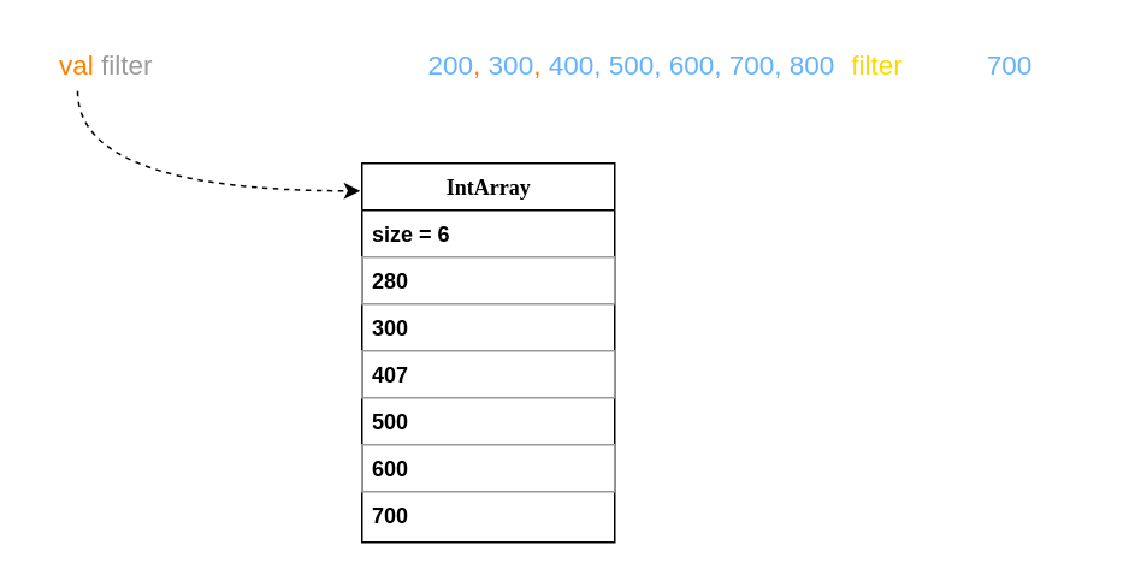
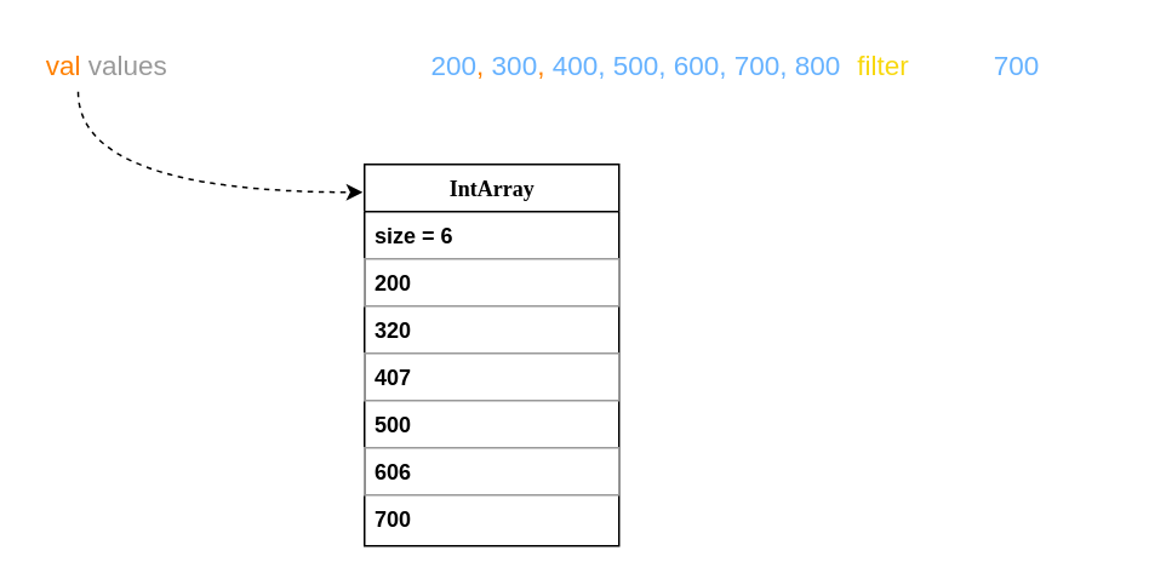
  <mxCell id="0" />
  <mxCell id="1" parent="0" />
  <mxCell id="2" value="IntArray" style="swimlane;html=1;fontStyle=1;align=center;verticalAlign=top;childLayout=stackLayout;horizontal=1;startSize=26;horizontalStack=0;resizeParent=1;resizeLast=0;collapsible=1;marginBottom=0;swimlaneFillColor=#ffffff;rounded=0;shadow=0;comic=0;labelBackgroundColor=default;strokeWidth=1;fillColor=none;fontFamily=Verdana;fontSize=12" parent="1" vertex="1"><mxGeometry x="200" y="90" width="140" height="210" as="geometry" /></mxCell>
  <mxCell id="3" value="size = 6" style="text;html=1;align=left;verticalAlign=top;spacingLeft=4;spacingRight=4;whiteSpace=wrap;overflow=hidden;rotatable=0;points=[[0,0.5],[1,0.5]];portConstraint=eastwest;fontColor=#000000;fontStyle=1" parent="2" vertex="1"><mxGeometry y="26" width="140" height="26" as="geometry" /></mxCell>
- <mxCell id="4" value="280" style="text;html=1;strokeColor=#999999;fillColor=none;align=left;verticalAlign=top;spacingLeft=4;spacingRight=4;whiteSpace=wrap;overflow=hidden;rotatable=0;points=[[0,0.5],[1,0.5]];portConstraint=eastwest;fontColor=#000000;fontStyle=1" parent="2" vertex="1"><mxGeometry y="52" width="140" height="26" as="geometry" /></mxCell>
- <mxCell id="5" value="300" style="text;html=1;strokeColor=none;fillColor=none;align=left;verticalAlign=top;spacingLeft=4;spacingRight=4;whiteSpace=wrap;overflow=hidden;rotatable=0;points=[[0,0.5],[1,0.5]];portConstraint=eastwest;fontColor=#000000;fontStyle=1" parent="2" vertex="1"><mxGeometry y="78" width="140" height="26" as="geometry" /></mxCell>
+ <mxCell id="4" value="200" style="text;html=1;strokeColor=#999999;fillColor=none;align=left;verticalAlign=top;spacingLeft=4;spacingRight=4;whiteSpace=wrap;overflow=hidden;rotatable=0;points=[[0,0.5],[1,0.5]];portConstraint=eastwest;fontColor=#000000;fontStyle=1" parent="2" vertex="1"><mxGeometry y="52" width="140" height="26" as="geometry" /></mxCell>
+ <mxCell id="5" value="320" style="text;html=1;strokeColor=none;fillColor=none;align=left;verticalAlign=top;spacingLeft=4;spacingRight=4;whiteSpace=wrap;overflow=hidden;rotatable=0;points=[[0,0.5],[1,0.5]];portConstraint=eastwest;fontColor=#000000;fontStyle=1" parent="2" vertex="1"><mxGeometry y="78" width="140" height="26" as="geometry" /></mxCell>
  <mxCell id="6" value="407" style="text;html=1;strokeColor=#999999;fillColor=none;align=left;verticalAlign=top;spacingLeft=4;spacingRight=4;whiteSpace=wrap;overflow=hidden;rotatable=0;points=[[0,0.5],[1,0.5]];portConstraint=eastwest;fontColor=#000000;fontStyle=1" parent="2" vertex="1"><mxGeometry y="104" width="140" height="26" as="geometry" /></mxCell>
  <mxCell id="7" value="500" style="text;html=1;strokeColor=none;fillColor=none;align=left;verticalAlign=top;spacingLeft=4;spacingRight=4;whiteSpace=wrap;overflow=hidden;rotatable=0;points=[[0,0.5],[1,0.5]];portConstraint=eastwest;fontColor=#000000;fontStyle=1" parent="2" vertex="1"><mxGeometry y="130" width="140" height="26" as="geometry" /></mxCell>
- <mxCell id="8" value="600" style="text;html=1;strokeColor=#999999;fillColor=none;align=left;verticalAlign=top;spacingLeft=4;spacingRight=4;whiteSpace=wrap;overflow=hidden;rotatable=0;points=[[0,0.5],[1,0.5]];portConstraint=eastwest;fontColor=#000000;fontStyle=1" parent="2" vertex="1"><mxGeometry y="156" width="140" height="26" as="geometry" /></mxCell>
+ <mxCell id="8" value="606" style="text;html=1;strokeColor=#999999;fillColor=none;align=left;verticalAlign=top;spacingLeft=4;spacingRight=4;whiteSpace=wrap;overflow=hidden;rotatable=0;points=[[0,0.5],[1,0.5]];portConstraint=eastwest;fontColor=#000000;fontStyle=1" parent="2" vertex="1"><mxGeometry y="156" width="140" height="26" as="geometry" /></mxCell>
  <mxCell id="9" value="700" style="text;html=1;strokeColor=none;fillColor=none;align=left;verticalAlign=top;spacingLeft=4;spacingRight=4;whiteSpace=wrap;overflow=hidden;rotatable=0;points=[[0,0.5],[1,0.5]];portConstraint=eastwest;fontColor=#000000;fontStyle=1;perimeterSpacing=1;" parent="2" vertex="1"><mxGeometry y="182" width="140" height="26" as="geometry" /></mxCell>
  <mxCell id="10" value="&lt;font style=&quot;font-size: 15px;&quot;&gt;&lt;span style=&quot;background-color: initial; font-size: 15px;&quot;&gt;&amp;nbsp;&lt;font color=&quot;#ffffff&quot;&gt;immutableArrayOf(&lt;/font&gt;&lt;font style=&quot;font-size: 15px;&quot; color=&quot;#66b2ff&quot;&gt;200&lt;/font&gt;&lt;font style=&quot;font-size: 15px;&quot; color=&quot;#ff8000&quot;&gt;,&lt;/font&gt;&lt;font style=&quot;font-size: 15px;&quot; color=&quot;#66b2ff&quot;&gt; 300&lt;/font&gt;&lt;font style=&quot;font-size: 15px;&quot; color=&quot;#ff8000&quot;&gt;,&lt;/font&gt;&lt;font style=&quot;font-size: 15px;&quot; color=&quot;#66b2ff&quot;&gt; 400, 500, 600, 700, 800&lt;/font&gt;&lt;font color=&quot;#ffffff&quot;&gt;)&lt;/font&gt;&lt;/span&gt;&lt;span style=&quot;background-color: initial; font-size: 15px;&quot;&gt;&lt;font color=&quot;#ffffff&quot;&gt;.&lt;/font&gt;&lt;font style=&quot;font-size: 15px;&quot; color=&quot;#f8d80d&quot;&gt;filter&lt;/font&gt; &lt;font color=&quot;#ffffff&quot;&gt;{ it &amp;lt;=&lt;/font&gt;&amp;nbsp;&lt;font color=&quot;#66b2ff&quot;&gt;700&lt;/font&gt;&amp;nbsp;&lt;font color=&quot;#ffffff&quot;&gt;}&lt;/font&gt;&lt;/span&gt;&lt;/font&gt;" style="text;html=1;align=left;verticalAlign=middle;whiteSpace=wrap;rounded=0;fontSize=15;" parent="1" vertex="1"><mxGeometry x="105" y="20" width="505" height="30" as="geometry" /></mxCell>
- <mxCell id="11" value="&lt;font style=&quot;font-size: 15px;&quot;&gt;&lt;font color=&quot;#ff8000&quot; style=&quot;font-size: 15px;&quot;&gt;val&lt;/font&gt;&amp;nbsp;&lt;font color=&quot;#999999&quot; style=&quot;font-size: 15px;&quot;&gt;filter&lt;/font&gt;&lt;font color=&quot;#ffffff&quot;&gt;&lt;font style=&quot;font-size: 15px;&quot;&gt;&amp;nbsp;&lt;/font&gt;&lt;span style=&quot;background-color: initial; font-size: 15px;&quot;&gt;=&lt;/span&gt;&lt;/font&gt;&lt;/font&gt;" style="text;html=1;align=center;verticalAlign=middle;whiteSpace=wrap;rounded=0;fontSize=15;" parent="1" vertex="1"><mxGeometry x="20" y="20" width="90" height="30" as="geometry" /></mxCell>
+ <mxCell id="11" value="&lt;font style=&quot;font-size: 15px;&quot;&gt;&lt;font color=&quot;#ff8000&quot; style=&quot;font-size: 15px;&quot;&gt;val&lt;/font&gt;&amp;nbsp;&lt;font color=&quot;#999999&quot; style=&quot;font-size: 15px;&quot;&gt;values&lt;/font&gt;&lt;font color=&quot;#ffffff&quot;&gt;&lt;font style=&quot;font-size: 15px;&quot;&gt;&amp;nbsp;&lt;/font&gt;&lt;span style=&quot;background-color: initial; font-size: 15px;&quot;&gt;=&lt;/span&gt;&lt;/font&gt;&lt;/font&gt;" style="text;html=1;align=center;verticalAlign=middle;whiteSpace=wrap;rounded=0;fontSize=15;" parent="1" vertex="1"><mxGeometry x="20" y="20" width="90" height="30" as="geometry" /></mxCell>
  <mxCell id="12" style="edgeStyle=orthogonalEdgeStyle;rounded=0;orthogonalLoop=1;jettySize=auto;html=1;exitX=0.25;exitY=1;exitDx=0;exitDy=0;entryX=-0.007;entryY=0.073;entryDx=0;entryDy=0;entryPerimeter=0;curved=1;dashed=1;" parent="1" source="11" target="2" edge="1"><mxGeometry relative="1" as="geometry" /></mxCell>
